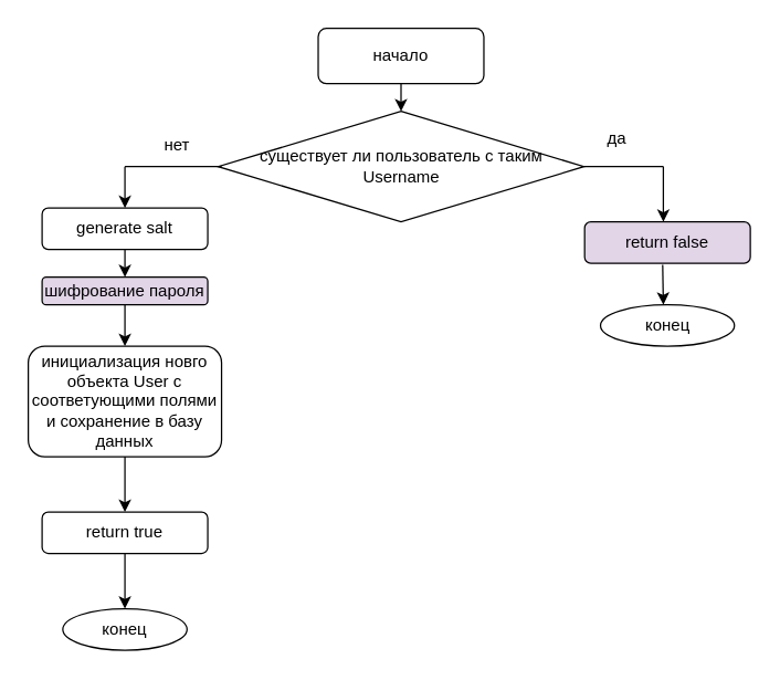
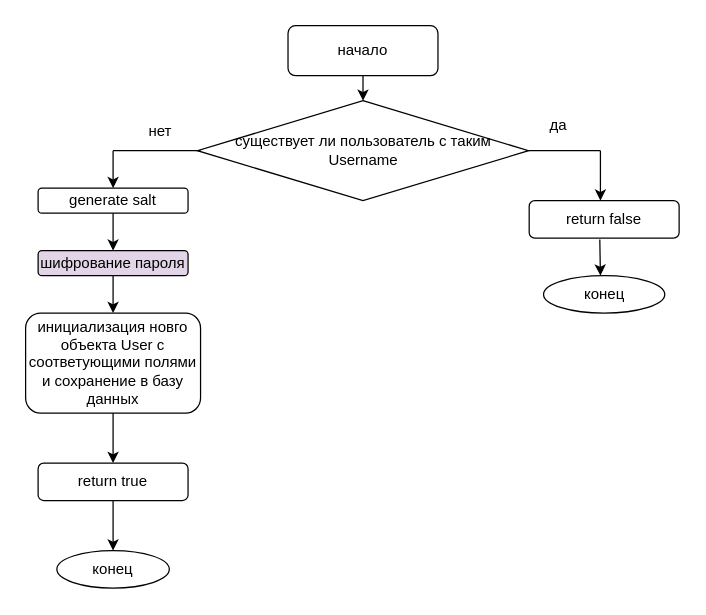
  <mxCell id="0" />
  <mxCell id="1" parent="0" />
  <mxCell id="2" value="начало" style="whiteSpace=wrap;html=1;rounded=1;" vertex="1" parent="1"><mxGeometry x="230" y="20" width="120" height="40" as="geometry" /></mxCell>
  <mxCell id="3" value="" style="endArrow=classic;html=1;rounded=0;exitX=0.5;exitY=1;exitDx=0;exitDy=0;" edge="1" parent="1" source="2"><mxGeometry width="50" height="50" relative="1" as="geometry"><mxPoint x="320" y="150" as="sourcePoint" /><mxPoint x="290" y="80" as="targetPoint" /></mxGeometry></mxCell>
  <mxCell id="4" value="существует ли пользователь с таким Username" style="rhombus;whiteSpace=wrap;html=1;" vertex="1" parent="1"><mxGeometry x="157.5" y="80" width="265" height="80" as="geometry" /></mxCell>
  <mxCell id="5" value="" style="endArrow=none;html=1;rounded=0;" edge="1" parent="1"><mxGeometry width="50" height="50" relative="1" as="geometry"><mxPoint x="90" y="120" as="sourcePoint" /><mxPoint x="160" y="120" as="targetPoint" /></mxGeometry></mxCell>
  <mxCell id="6" value="нет" style="text;html=1;align=center;verticalAlign=middle;whiteSpace=wrap;rounded=0;" vertex="1" parent="1"><mxGeometry x="98" y="90" width="60" height="30" as="geometry" /></mxCell>
  <mxCell id="7" value="" style="endArrow=none;html=1;rounded=0;exitX=1;exitY=0.5;exitDx=0;exitDy=0;" edge="1" parent="1" source="4"><mxGeometry width="50" height="50" relative="1" as="geometry"><mxPoint x="430" y="130" as="sourcePoint" /><mxPoint x="480" y="120" as="targetPoint" /></mxGeometry></mxCell>
  <mxCell id="8" value="" style="endArrow=classic;html=1;rounded=0;" edge="1" parent="1"><mxGeometry width="50" height="50" relative="1" as="geometry"><mxPoint x="480" y="120" as="sourcePoint" /><mxPoint x="480" y="160" as="targetPoint" /></mxGeometry></mxCell>
- <mxCell id="9" value="return false" style="rounded=1;whiteSpace=wrap;html=1;fillColor=#e1d5e7;" vertex="1" parent="1"><mxGeometry x="423" y="160" width="120" height="30" as="geometry" /></mxCell>
+ <mxCell id="9" value="return false" style="rounded=1;whiteSpace=wrap;html=1;" vertex="1" parent="1"><mxGeometry x="423" y="160" width="120" height="30" as="geometry" /></mxCell>
  <mxCell id="10" value="" style="endArrow=classic;html=1;rounded=0;exitX=0.471;exitY=1.036;exitDx=0;exitDy=0;exitPerimeter=0;" edge="1" parent="1" source="9"><mxGeometry width="50" height="50" relative="1" as="geometry"><mxPoint x="490" y="260" as="sourcePoint" /><mxPoint x="480" y="220" as="targetPoint" /></mxGeometry></mxCell>
  <mxCell id="11" value="конец" style="ellipse;whiteSpace=wrap;html=1;" vertex="1" parent="1"><mxGeometry x="434.5" y="220" width="97" height="30" as="geometry" /></mxCell>
  <mxCell id="12" value="да" style="text;html=1;align=center;verticalAlign=middle;whiteSpace=wrap;rounded=0;" vertex="1" parent="1"><mxGeometry x="423" y="90" width="47" height="20" as="geometry" /></mxCell>
- <mxCell id="13" value="generate salt" style="rounded=1;whiteSpace=wrap;html=1;" vertex="1" parent="1"><mxGeometry x="30" y="150" width="120" height="30" as="geometry" /></mxCell>
+ <mxCell id="13" value="generate salt" style="rounded=1;whiteSpace=wrap;html=1;" vertex="1" parent="1"><mxGeometry x="30" y="150" width="120" height="20" as="geometry" /></mxCell>
  <mxCell id="14" value="" style="endArrow=classic;html=1;rounded=0;exitX=0.5;exitY=1;exitDx=0;exitDy=0;" edge="1" parent="1" source="13"><mxGeometry width="50" height="50" relative="1" as="geometry"><mxPoint x="100" y="240" as="sourcePoint" /><mxPoint x="90" y="200" as="targetPoint" /></mxGeometry></mxCell>
  <mxCell id="15" value="" style="endArrow=classic;html=1;rounded=0;entryX=0.5;entryY=0;entryDx=0;entryDy=0;" edge="1" parent="1" target="13"><mxGeometry width="50" height="50" relative="1" as="geometry"><mxPoint x="90" y="120" as="sourcePoint" /><mxPoint x="70" y="90" as="targetPoint" /></mxGeometry></mxCell>
  <mxCell id="16" value="шифрование пароля" style="rounded=1;whiteSpace=wrap;html=1;fillColor=#e1d5e7;" vertex="1" parent="1"><mxGeometry x="30" y="200" width="120" height="20" as="geometry" /></mxCell>
  <mxCell id="17" value="" style="endArrow=classic;html=1;rounded=0;exitX=0.5;exitY=1;exitDx=0;exitDy=0;" edge="1" parent="1" source="16"><mxGeometry width="50" height="50" relative="1" as="geometry"><mxPoint x="80" y="310" as="sourcePoint" /><mxPoint x="90" y="250" as="targetPoint" /></mxGeometry></mxCell>
  <mxCell id="18" value="инициализация новго объекта User с соответующими полями и сохранение в базу данных" style="rounded=1;whiteSpace=wrap;html=1;" vertex="1" parent="1"><mxGeometry x="20" y="250" width="140" height="80" as="geometry" /></mxCell>
  <mxCell id="19" value="" style="endArrow=classic;html=1;rounded=0;exitX=0.5;exitY=1;exitDx=0;exitDy=0;" edge="1" parent="1" source="18"><mxGeometry width="50" height="50" relative="1" as="geometry"><mxPoint x="90" y="410" as="sourcePoint" /><mxPoint x="90" y="370" as="targetPoint" /></mxGeometry></mxCell>
  <mxCell id="20" value="return true" style="rounded=1;whiteSpace=wrap;html=1;" vertex="1" parent="1"><mxGeometry x="30" y="370" width="120" height="30" as="geometry" /></mxCell>
  <mxCell id="21" value="" style="endArrow=classic;html=1;rounded=0;exitX=0.5;exitY=1;exitDx=0;exitDy=0;" edge="1" parent="1" source="20"><mxGeometry width="50" height="50" relative="1" as="geometry"><mxPoint x="80" y="480" as="sourcePoint" /><mxPoint x="90" y="440" as="targetPoint" /></mxGeometry></mxCell>
  <mxCell id="22" value="конец" style="ellipse;whiteSpace=wrap;html=1;" vertex="1" parent="1"><mxGeometry x="45" y="440" width="90" height="30" as="geometry" /></mxCell>
